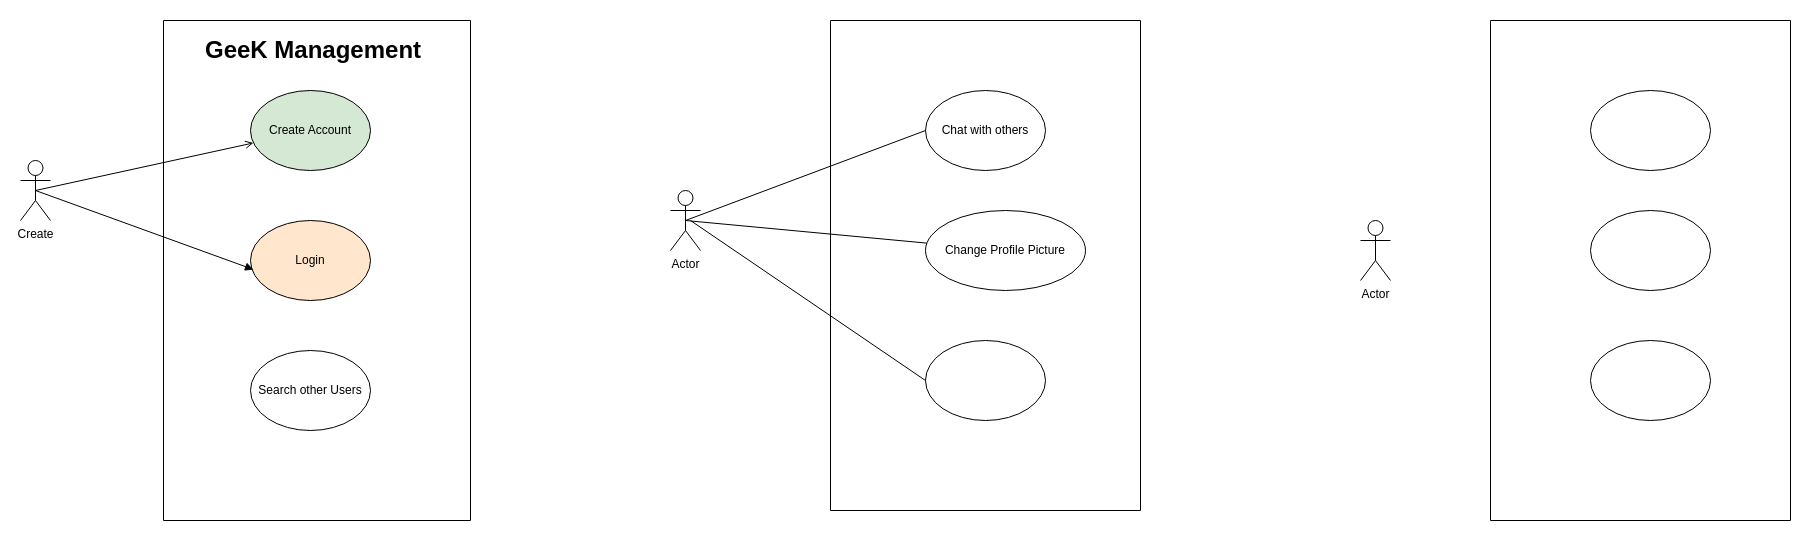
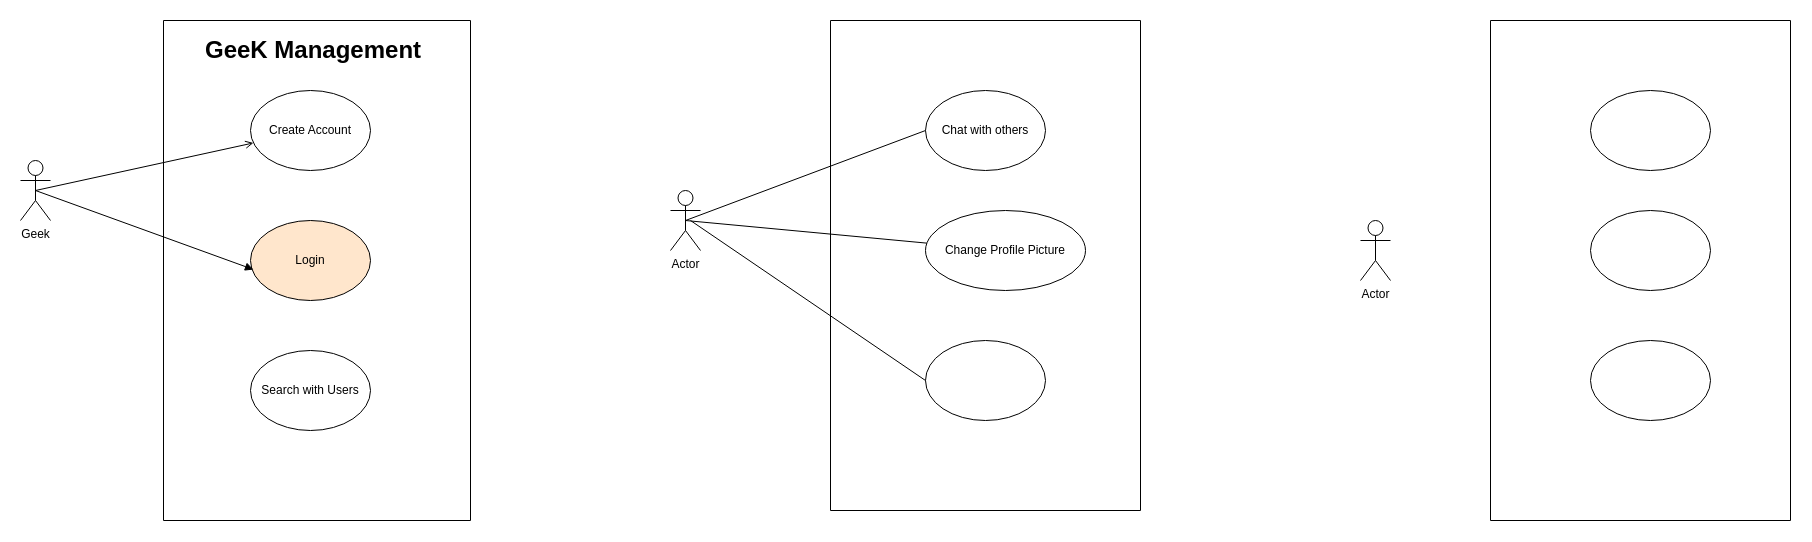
  <mxCell id="0" />
  <mxCell id="1" parent="0" />
- <mxCell id="2" value="Create" style="shape=umlActor;verticalLabelPosition=bottom;verticalAlign=top;html=1;outlineConnect=0;" vertex="1" parent="1"><mxGeometry x="20" y="160" width="30" height="60" as="geometry" /></mxCell>
+ <mxCell id="2" value="Geek" style="shape=umlActor;verticalLabelPosition=bottom;verticalAlign=top;html=1;outlineConnect=0;" vertex="1" parent="1"><mxGeometry x="20" y="160" width="30" height="60" as="geometry" /></mxCell>
  <mxCell id="3" value="" style="swimlane;startSize=0;" vertex="1" parent="1"><mxGeometry x="163" y="20" width="307" height="500" as="geometry"><mxRectangle x="203" y="50" width="50" height="40" as="alternateBounds" /></mxGeometry></mxCell>
  <mxCell id="4" value="&lt;h1&gt;GeeK Management&lt;/h1&gt;&lt;p&gt;&lt;br&gt;&lt;/p&gt;" style="text;html=1;strokeColor=none;fillColor=none;spacing=5;spacingTop=-20;whiteSpace=wrap;overflow=hidden;rounded=0;" vertex="1" parent="3"><mxGeometry x="37" y="10" width="245" height="40" as="geometry" /></mxCell>
- <mxCell id="5" value="Create Account" style="ellipse;whiteSpace=wrap;html=1;fillColor=#d5e8d4;" vertex="1" parent="3"><mxGeometry x="87" y="70" width="120" height="80" as="geometry" /></mxCell>
+ <mxCell id="5" value="Create Account" style="ellipse;whiteSpace=wrap;html=1;" vertex="1" parent="3"><mxGeometry x="87" y="70" width="120" height="80" as="geometry" /></mxCell>
  <mxCell id="6" value="Login" style="ellipse;whiteSpace=wrap;html=1;fillColor=#ffe6cc;" vertex="1" parent="3"><mxGeometry x="87" y="200" width="120" height="80" as="geometry" /></mxCell>
- <mxCell id="7" value="Search other Users" style="ellipse;whiteSpace=wrap;html=1;" vertex="1" parent="3"><mxGeometry x="87" y="330" width="120" height="80" as="geometry" /></mxCell>
+ <mxCell id="7" value="Search with Users" style="ellipse;whiteSpace=wrap;html=1;" vertex="1" parent="3"><mxGeometry x="87" y="330" width="120" height="80" as="geometry" /></mxCell>
  <mxCell id="8" value="" style="endArrow=open;html=1;rounded=0;exitX=0.5;exitY=0.5;exitDx=0;exitDy=0;exitPerimeter=0;" edge="1" parent="1" source="2" target="5"><mxGeometry width="50" height="50" relative="1" as="geometry"><mxPoint x="110" y="160" as="sourcePoint" /><mxPoint x="160" y="110" as="targetPoint" /></mxGeometry></mxCell>
  <mxCell id="9" value="" style="endArrow=block;html=1;rounded=0;exitX=0.5;exitY=0.5;exitDx=0;exitDy=0;exitPerimeter=0;entryX=0.025;entryY=0.613;entryDx=0;entryDy=0;entryPerimeter=0;" edge="1" parent="1" source="2" target="6"><mxGeometry width="50" height="50" relative="1" as="geometry"><mxPoint x="50" y="330" as="sourcePoint" /><mxPoint x="100" y="280" as="targetPoint" /></mxGeometry></mxCell>
  <mxCell id="10" value="Actor" style="shape=umlActor;verticalLabelPosition=bottom;verticalAlign=top;html=1;outlineConnect=0;" vertex="1" parent="1"><mxGeometry x="670" y="190" width="30" height="60" as="geometry" /></mxCell>
  <mxCell id="11" value="" style="swimlane;startSize=0;" vertex="1" parent="1"><mxGeometry x="830" y="20" width="310" height="490" as="geometry" /></mxCell>
  <mxCell id="12" value="Chat with others" style="ellipse;whiteSpace=wrap;html=1;" vertex="1" parent="11"><mxGeometry x="95" y="70" width="120" height="80" as="geometry" /></mxCell>
  <mxCell id="13" value="Change Profile Picture" style="ellipse;whiteSpace=wrap;html=1;" vertex="1" parent="11"><mxGeometry x="95" y="190" width="160" height="80" as="geometry" /></mxCell>
  <mxCell id="14" value="" style="ellipse;whiteSpace=wrap;html=1;" vertex="1" parent="11"><mxGeometry x="95" y="320" width="120" height="80" as="geometry" /></mxCell>
  <mxCell id="15" value="" style="endArrow=none;html=1;rounded=0;entryX=0;entryY=0.5;entryDx=0;entryDy=0;exitX=0.5;exitY=0.5;exitDx=0;exitDy=0;exitPerimeter=0;" edge="1" parent="1" source="10" target="12"><mxGeometry width="50" height="50" relative="1" as="geometry"><mxPoint x="700" y="240" as="sourcePoint" /><mxPoint x="750" y="190" as="targetPoint" /></mxGeometry></mxCell>
  <mxCell id="16" value="" style="endArrow=none;html=1;rounded=0;exitX=0.5;exitY=0.5;exitDx=0;exitDy=0;exitPerimeter=0;" edge="1" parent="1" source="10" target="13"><mxGeometry width="50" height="50" relative="1" as="geometry"><mxPoint x="660" y="390" as="sourcePoint" /><mxPoint x="710" y="340" as="targetPoint" /></mxGeometry></mxCell>
  <mxCell id="17" value="" style="endArrow=none;html=1;rounded=0;exitX=0;exitY=0.5;exitDx=0;exitDy=0;" edge="1" parent="1" source="14"><mxGeometry width="50" height="50" relative="1" as="geometry"><mxPoint x="630" y="390" as="sourcePoint" /><mxPoint x="690" y="220" as="targetPoint" /></mxGeometry></mxCell>
  <mxCell id="18" value="" style="swimlane;startSize=0;" vertex="1" parent="1"><mxGeometry x="1490" y="20" width="300" height="500" as="geometry" /></mxCell>
  <mxCell id="19" value="" style="ellipse;whiteSpace=wrap;html=1;" vertex="1" parent="18"><mxGeometry x="100" y="70" width="120" height="80" as="geometry" /></mxCell>
  <mxCell id="20" value="" style="ellipse;whiteSpace=wrap;html=1;" vertex="1" parent="18"><mxGeometry x="100" y="190" width="120" height="80" as="geometry" /></mxCell>
  <mxCell id="21" value="" style="ellipse;whiteSpace=wrap;html=1;" vertex="1" parent="18"><mxGeometry x="100" y="320" width="120" height="80" as="geometry" /></mxCell>
  <mxCell id="22" value="Actor" style="shape=umlActor;verticalLabelPosition=bottom;verticalAlign=top;html=1;outlineConnect=0;" vertex="1" parent="1"><mxGeometry x="1360" y="220" width="30" height="60" as="geometry" /></mxCell>
